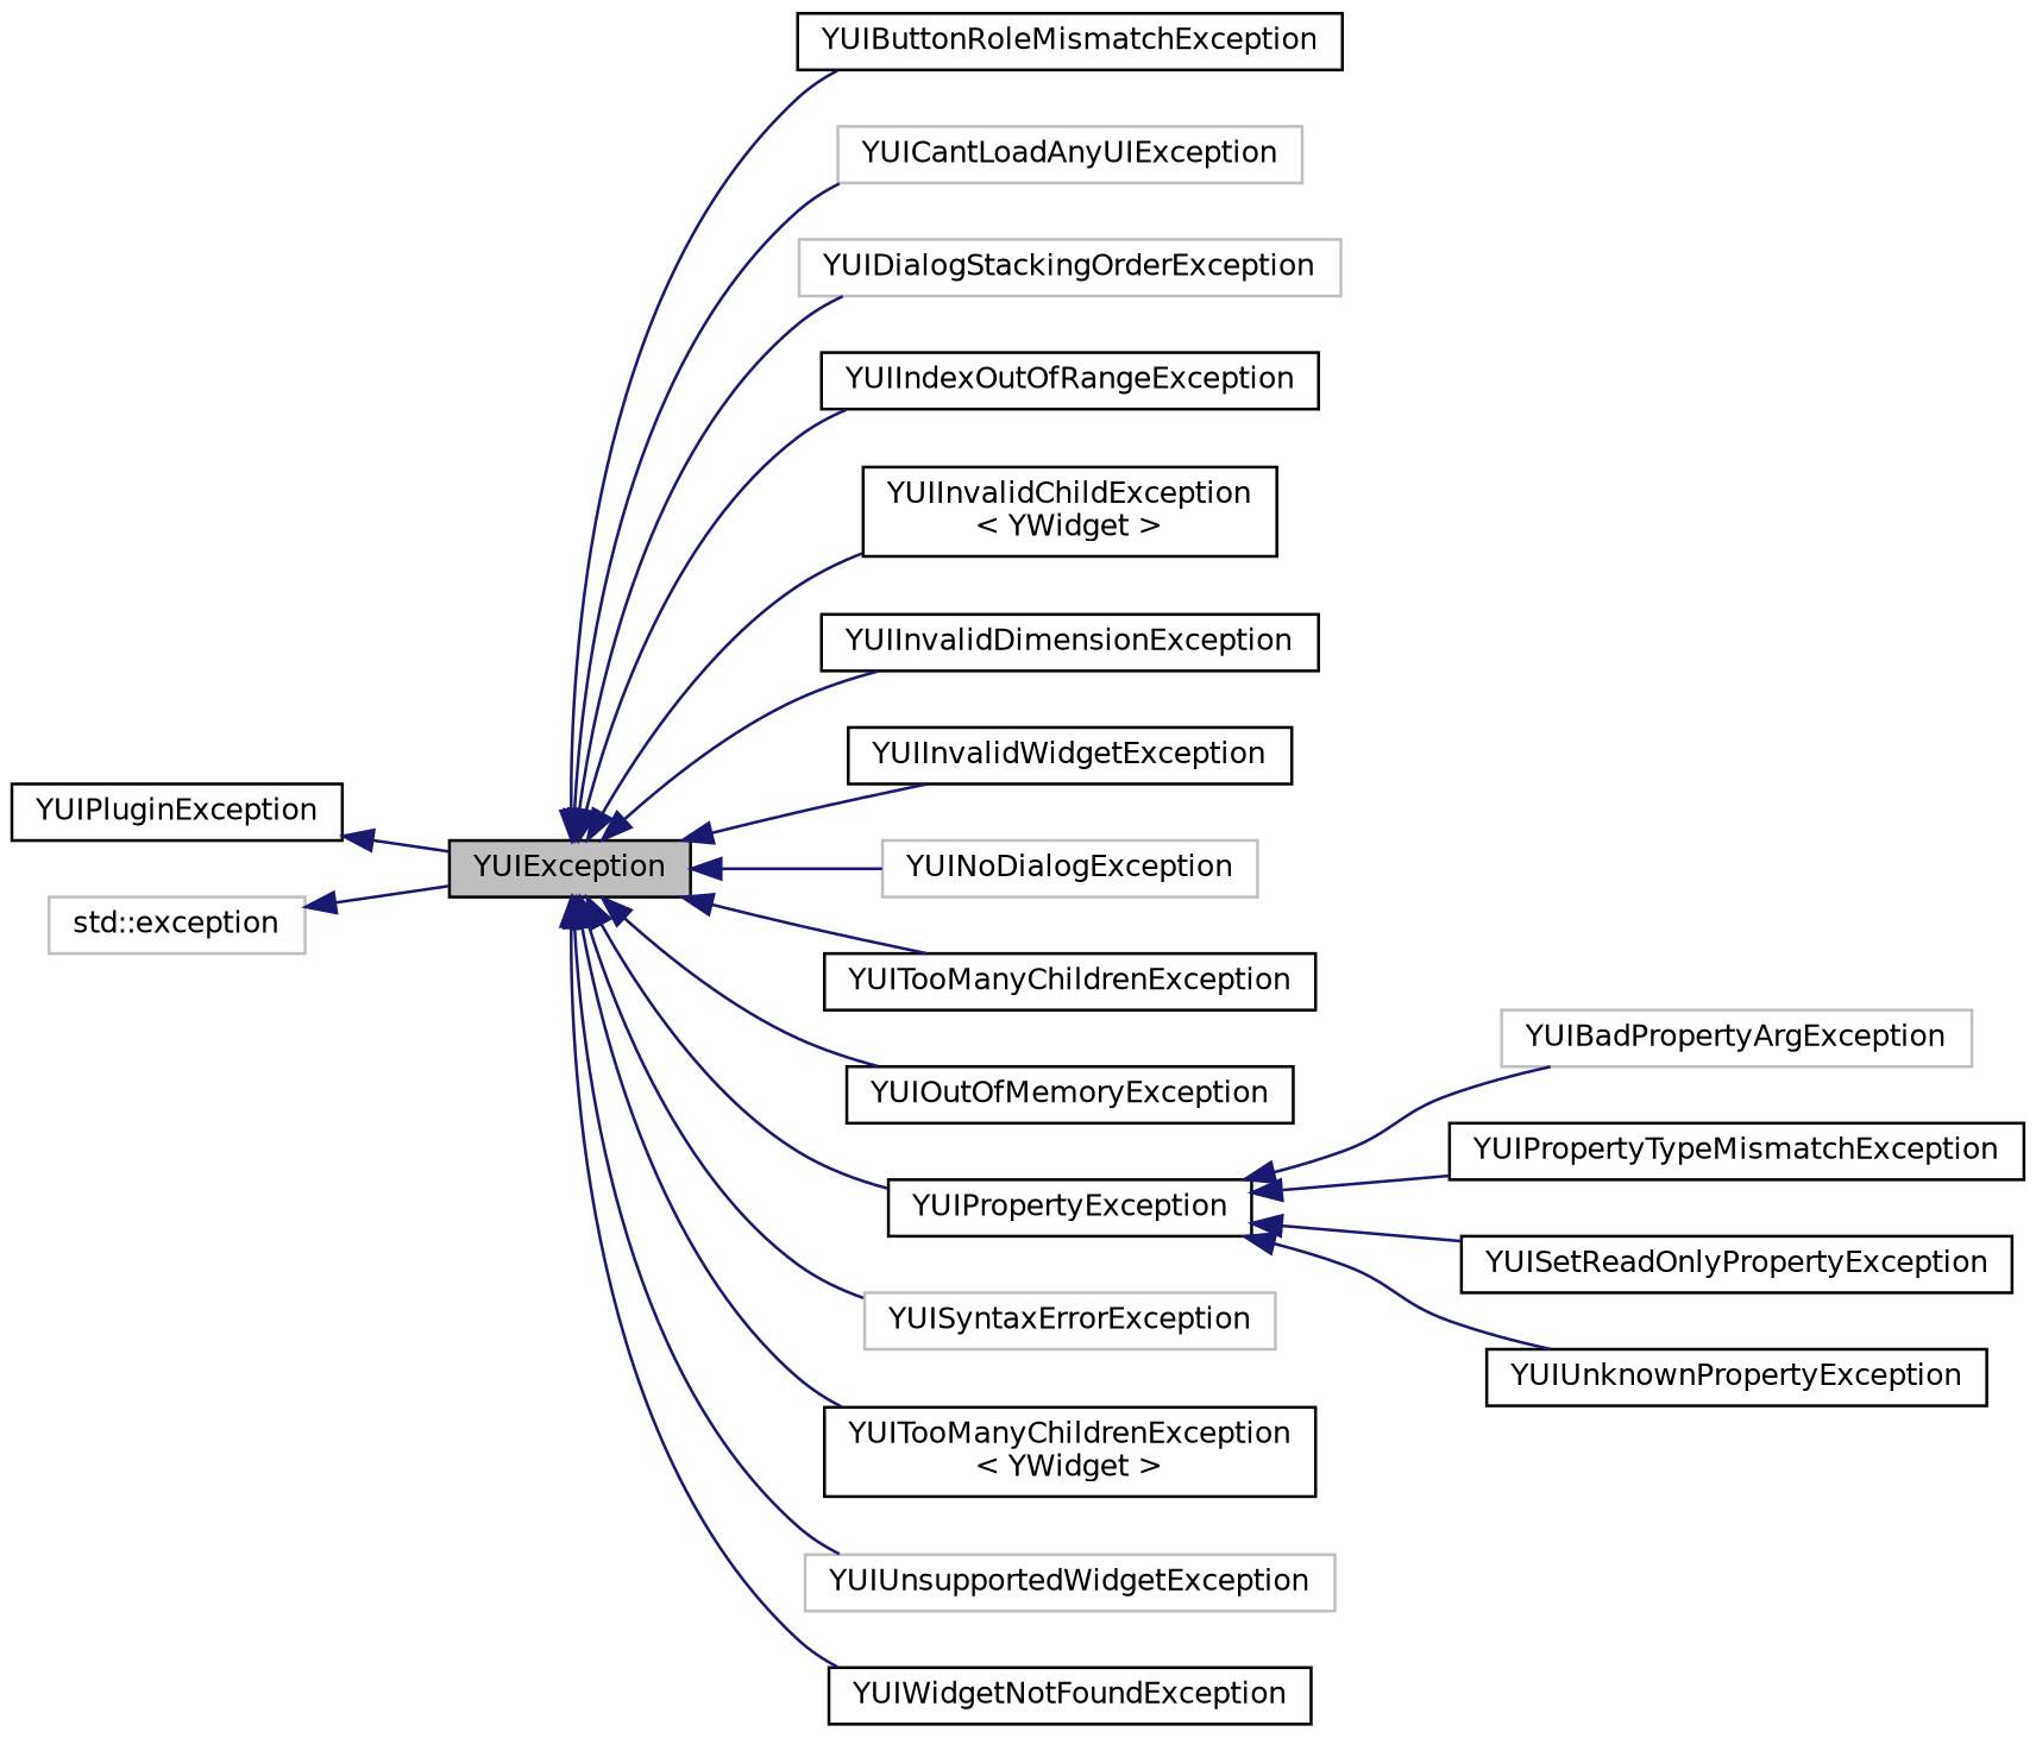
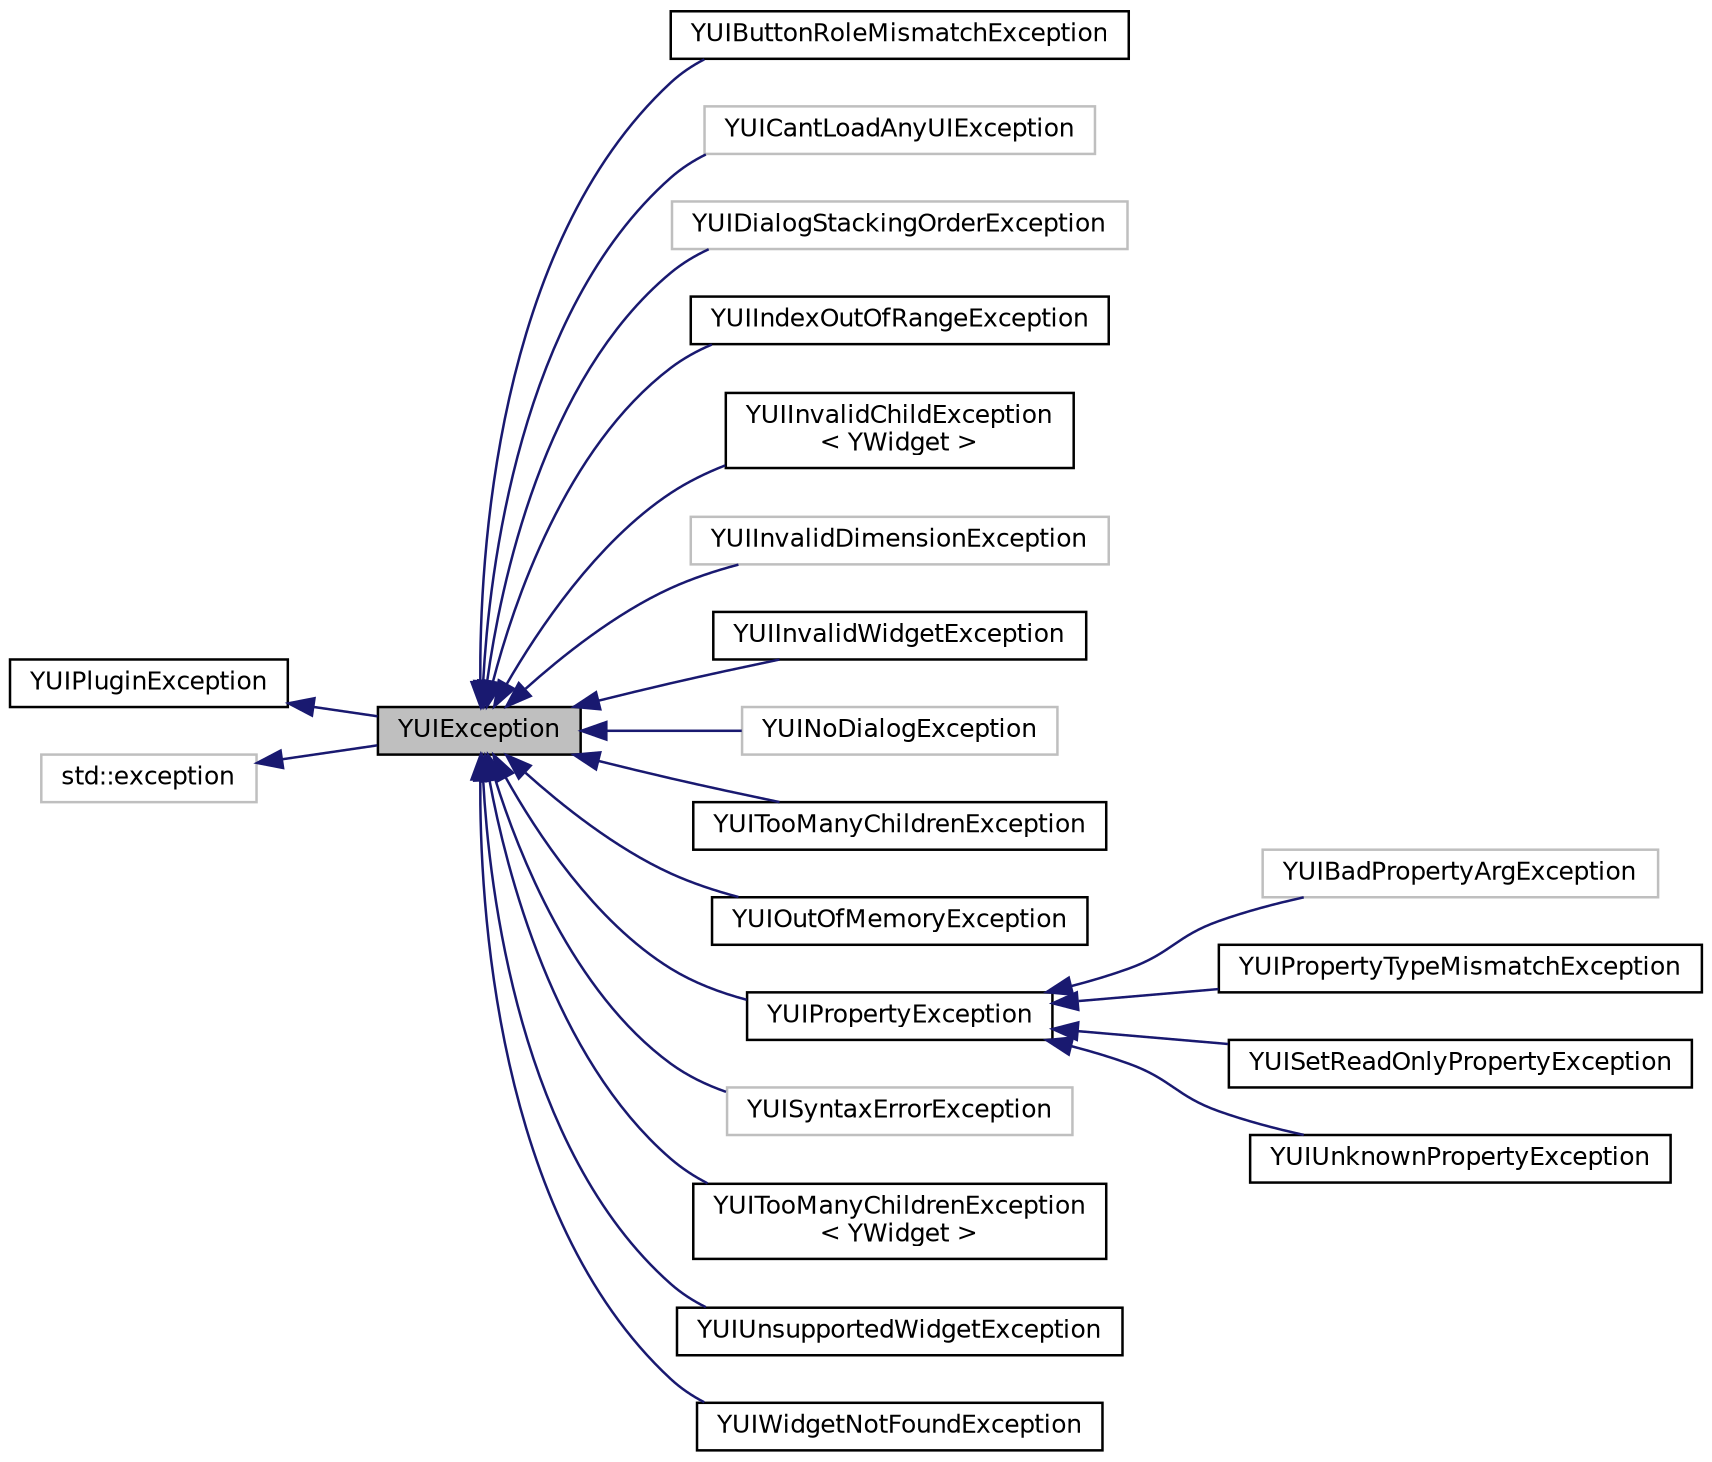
  digraph {
    rankdir=LR
    node [color=black fillcolor=white fontname=Helvetica fontsize=10 shape=record style=filled]
    edge [color=midnightblue dir=back fontname=Helvetica fontsize=10 labelfontname=Helvetica labelfontsize=10 style=solid]
    n1 [fillcolor=grey75 fontcolor=black height=0.2 label=YUIException width=0.4]
    n2 [height=0.2 label=YUIButtonRoleMismatchException width=0.4]
    n3 [color=grey75 height=0.2 label=YUICantLoadAnyUIException width=0.4]
    n4 [color=grey75 height=0.2 label=YUIDialogStackingOrderException width=0.4]
    n5 [height=0.2 label=YUIIndexOutOfRangeException width=0.4]
    n6 [height=0.2 label="YUIInvalidChildException\l\< YWidget \>" width=0.4]
-   n7 [height=0.2 label=YUIInvalidDimensionException width=0.4]
+   n7 [color=grey75 height=0.2 label=YUIInvalidDimensionException width=0.4]
    n8 [height=0.2 label=YUIInvalidWidgetException width=0.4]
    n9 [color=grey75 height=0.2 label=YUINoDialogException width=0.4]
    n10 [height=0.2 label=YUITooManyChildrenException width=0.4]
    n11 [height=0.2 label=YUIOutOfMemoryException width=0.4]
    n12 [height=0.2 label=YUIPropertyException width=0.4]
    n13 [color=grey75 height=0.2 label=YUISyntaxErrorException width=0.4]
    n14 [height=0.2 label="YUITooManyChildrenException\l\< YWidget \>" width=0.4]
-   n15 [color=grey75 height=0.2 label=YUIUnsupportedWidgetException width=0.4]
+   n15 [height=0.2 label=YUIUnsupportedWidgetException width=0.4]
    n16 [height=0.2 label=YUIWidgetNotFoundException width=0.4]
    n17 [height=0.2 label=YUIPluginException width=0.4]
    n18 [color=grey75 height=0.2 label=YUIBadPropertyArgException width=0.4]
    n19 [height=0.2 label=YUIPropertyTypeMismatchException width=0.4]
    n20 [height=0.2 label=YUISetReadOnlyPropertyException width=0.4]
    n21 [height=0.2 label=YUIUnknownPropertyException width=0.4]
    n22 [color=grey75 height=0.2 label="std::exception" width=0.4]
    n1 -> n2
    n1 -> n3
    n1 -> n4
    n1 -> n5
    n1 -> n6
    n1 -> n7
    n1 -> n8
    n1 -> n9
    n1 -> n10
    n1 -> n11
    n1 -> n12
    n1 -> n13
    n1 -> n14
    n1 -> n15
    n1 -> n16
    n12 -> n18
    n12 -> n19
    n12 -> n20
    n12 -> n21
    n17 -> n1
    n22 -> n1
  }
